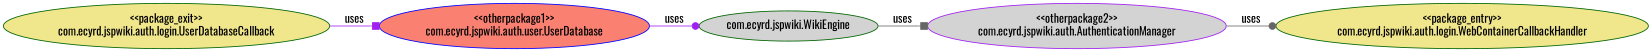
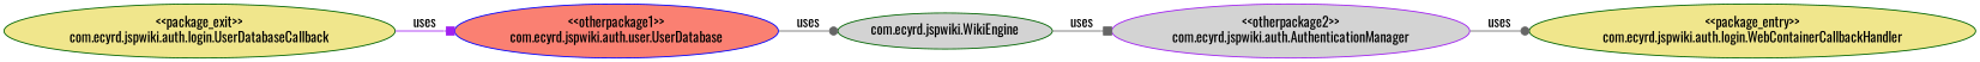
  digraph {
    rankdir=LR
    fontname=Oswald
    node [color=darkgreen style=filled fillcolor=khaki fontname=Oswald]
    edge [color=purple arrowhead=box fontname=Oswald]
    n1 [label="<<package_exit>>\ncom.ecyrd.jspwiki.auth.login.UserDatabaseCallback"]
    n2 [label="<<otherpackage1>>\ncom.ecyrd.jspwiki.auth.user.UserDatabase" fillcolor=salmon color=blue]
    n3 [label="<<package_entry>>\ncom.ecyrd.jspwiki.auth.login.WebContainerCallbackHandler"]
    n4 [label="com.ecyrd.jspwiki.WikiEngine" fillcolor=lightgrey]
    n5 [label="<<otherpackage2>>\ncom.ecyrd.jspwiki.auth.AuthenticationManager" fillcolor=lightgrey color=purple]
    n1 -> n2 [label=uses]
-   n2 -> n4 [label=uses arrowhead=dot]
+   n2 -> n4 [label=uses color=gray40 arrowhead=dot]
    n4 -> n5 [label=uses color=gray40]
    n5 -> n3 [label=uses color=gray40 arrowhead=dot]
  }
